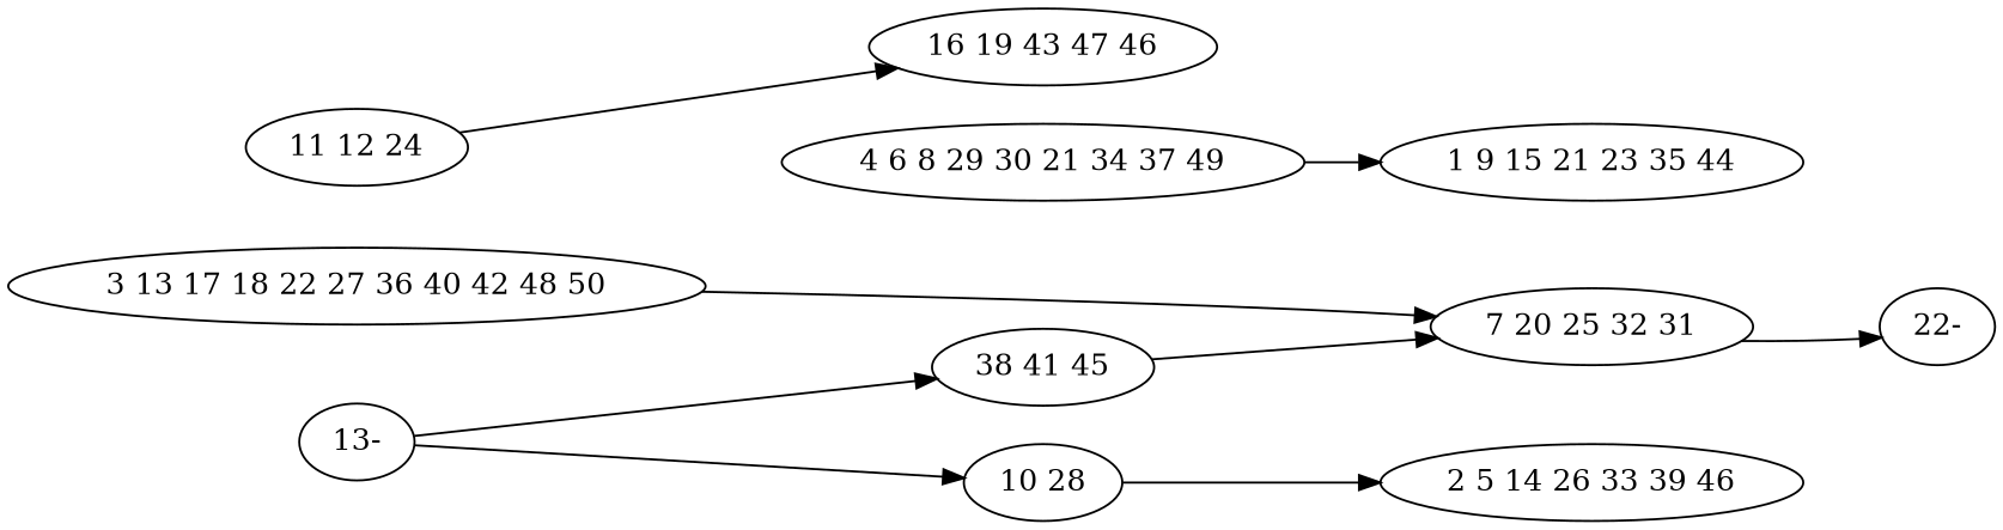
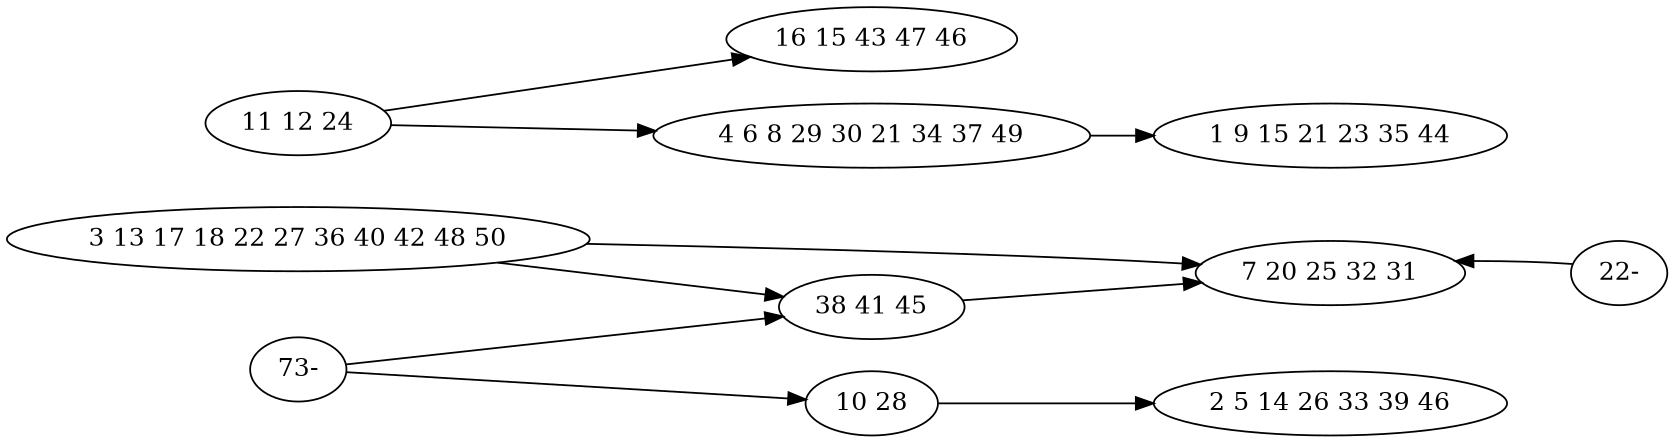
  digraph {
    rankdir=LR
    n1 [label="3 13 17 18 22 27 36 40 42 48 50"]
    n2 [label="38 41 45"]
    n3 [label="7 20 25 32 31"]
    n4 [label="11 12 24"]
-   n5 [label="16 19 43 47 46"]
+   n5 [label="16 15 43 47 46"]
    n6 [label="4 6 8 29 30 21 34 37 49"]
    n7 [label="1 9 15 21 23 35 44"]
    n8 [label="22-"]
-   n9 [label="13-"]
+   n9 [label="73-"]
    n10 [label="10 28"]
    n11 [label="2 5 14 26 33 39 46"]
+   n1 -> n2
    n1 -> n3
    n2 -> n3
-   n3 -> n8
+   n8 -> n3
    n4 -> n5
+   n4 -> n6
    n6 -> n7
    n9 -> n2
    n9 -> n10
    n10 -> n11
  }
